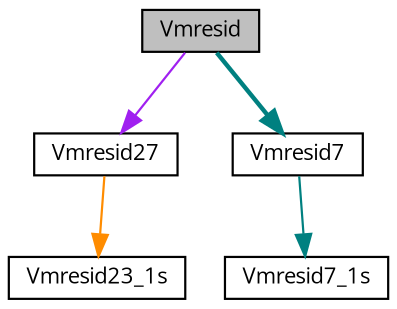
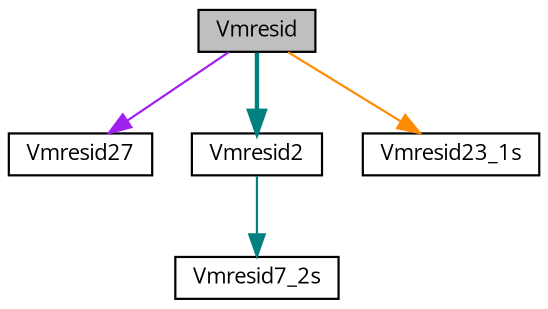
  digraph {
    fontname="Open Sans"
    rankdir=TB
    node [color=black fillcolor=white fontname="Open Sans" fontsize=10 shape=record style=filled]
    edge [color=teal fontname="Open Sans" fontsize=10 labelfontname=FreeSans labelfontsize=10 style=solid]
    n1 [fillcolor=grey75 fontcolor=black height=0.2 label=Vmresid width=0.4]
    n2 [height=0.2 label=Vmresid27 width=0.4]
-   n3 [height=0.2 label=Vmresid7 width=0.4]
+   n3 [height=0.2 label=Vmresid2 width=0.4]
    n4 [height=0.2 label=Vmresid23_1s width=0.4]
-   n5 [height=0.2 label=Vmresid7_1s width=0.4]
+   n5 [height=0.2 label=Vmresid7_2s width=0.4]
    n1 -> n2 [color=purple]
    n1 -> n3 [style=bold]
-   n2 -> n4 [color=darkorange]
+   n1 -> n4 [color=darkorange]
    n3 -> n5
  }
